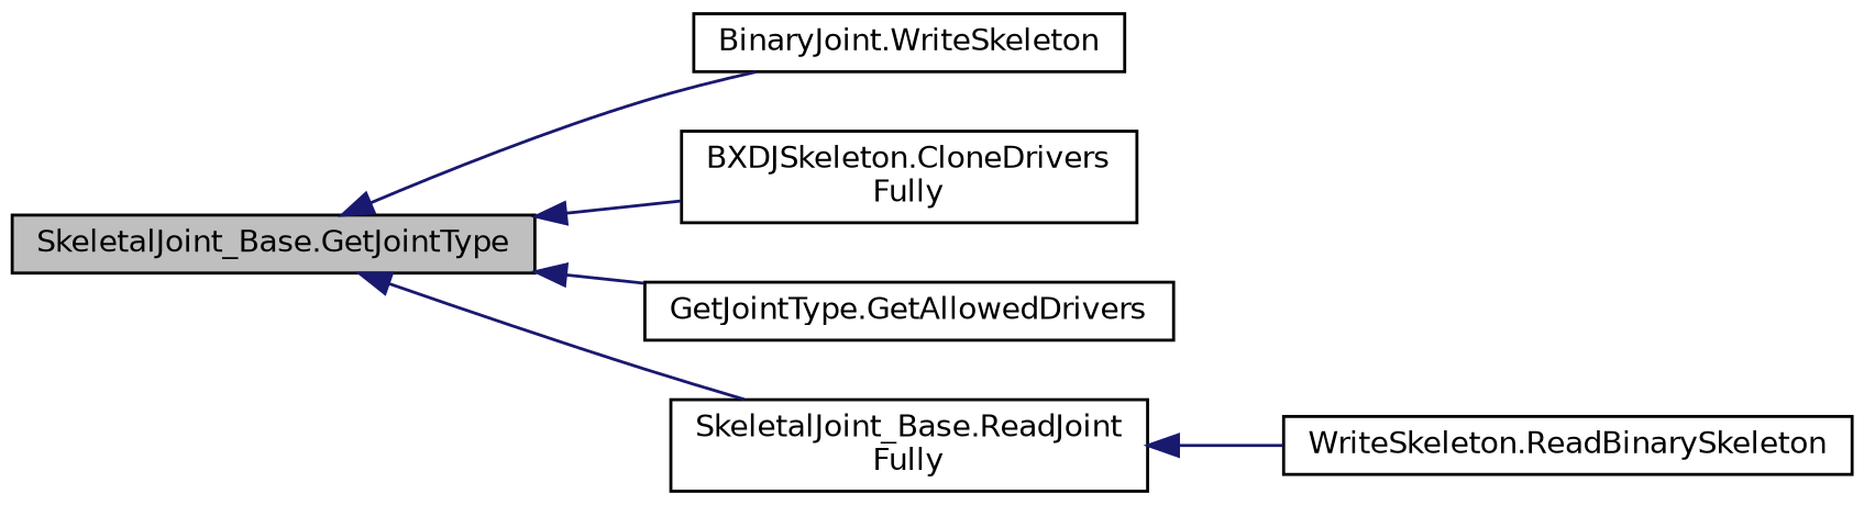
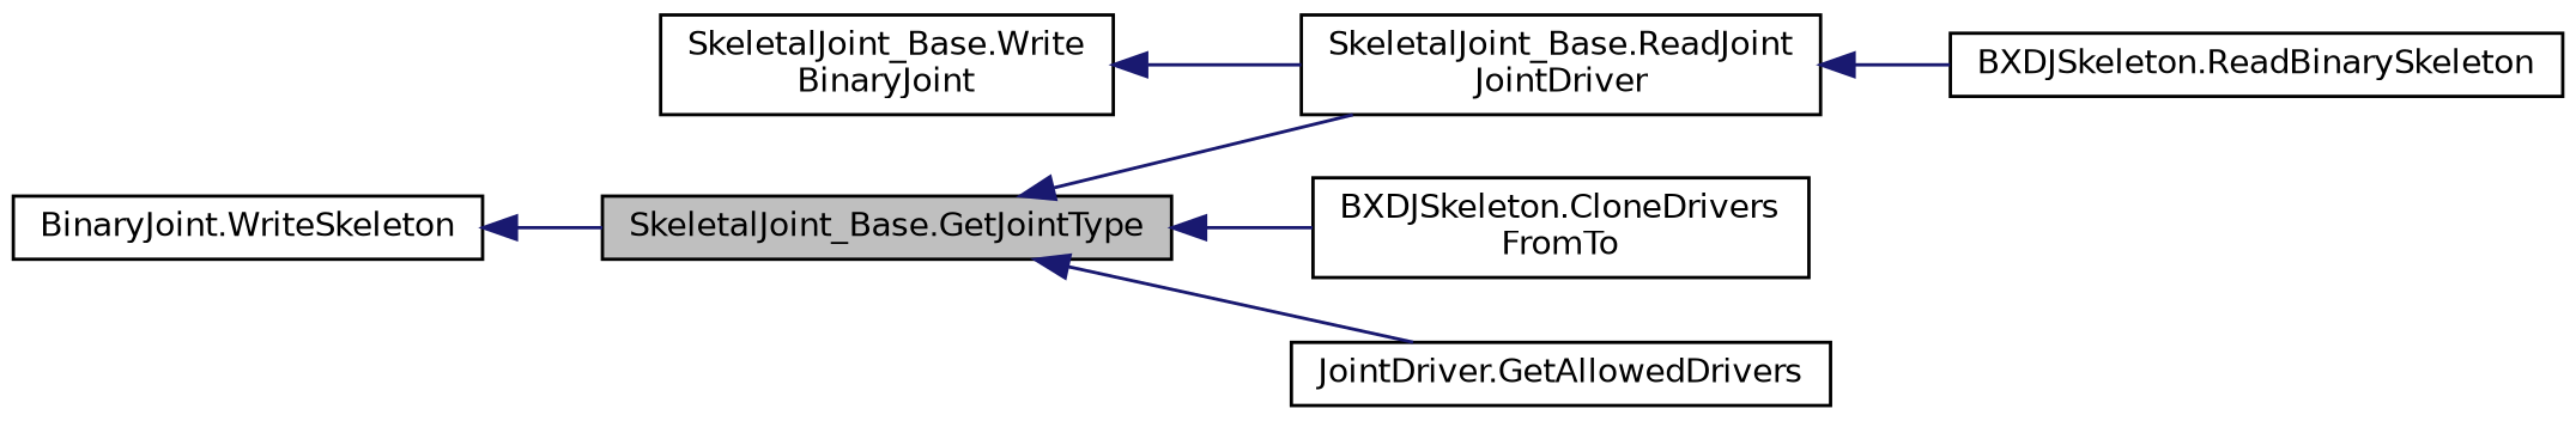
  digraph {
    rankdir=LR
    node [color=black fillcolor=white fontname=Helvetica fontsize=10 shape=record style=filled]
    edge [color=midnightblue dir=back fontname=Helvetica fontsize=10 labelfontname=Helvetica labelfontsize=10 style=solid]
    n1 [fillcolor=grey75 fontcolor=black height=0.2 label="SkeletalJoint_Base.GetJointType" width=0.4]
    n2 [height=0.2 label="BinaryJoint.WriteSkeleton" width=0.4]
-   n3 [height=0.2 label="BXDJSkeleton.CloneDrivers\lFully" width=0.4]
-   n4 [height=0.2 label="GetJointType.GetAllowedDrivers" width=0.4]
-   n5 [height=0.2 label="SkeletalJoint_Base.ReadJoint\lFully" width=0.4]
-   n7 [height=0.2 label="WriteSkeleton.ReadBinarySkeleton" width=0.4]
-   n1 -> n2
+   n3 [height=0.2 label="BXDJSkeleton.CloneDrivers\lFromTo" width=0.4]
+   n4 [height=0.2 label="JointDriver.GetAllowedDrivers" width=0.4]
+   n5 [height=0.2 label="SkeletalJoint_Base.ReadJoint\lJointDriver" width=0.4]
+   n6 [height=0.2 label="SkeletalJoint_Base.Write\lBinaryJoint" width=0.4]
+   n7 [height=0.2 label="BXDJSkeleton.ReadBinarySkeleton" width=0.4]
+   n2 -> n1
    n1 -> n3
    n1 -> n4
    n1 -> n5
    n5 -> n7
+   n6 -> n5
  }
